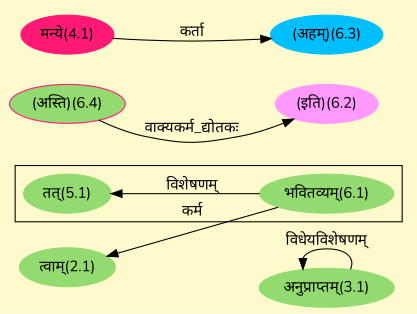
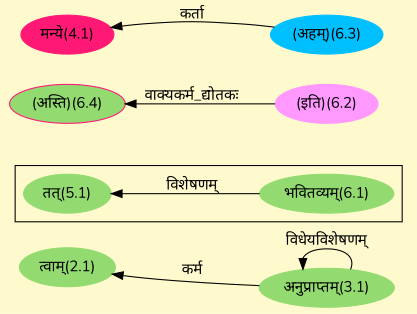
  digraph {
    bgcolor=lemonchiffon1
    compound=true
    fontname=Nunito
    rankdir=LR
    node [color="#93DB70" fontname=Nunito style=filled]
    edge [dir=back fontname=Nunito]
    n1 [label="तत्(5.1)"]
    n2 [label="भवितव्यम्(6.1)"]
    n3 [color="#FF1975" fillcolor="#93DB70" label="(अस्ति)(6.4)"]
    n4 [color="#FF1975" label="मन्ये(4.1)"]
    n5 [label="त्वाम्(2.1)"]
    n6 [label="अनुप्राप्तम्(3.1)"]
    n7 [color="#00BFFF" label="(अहम्)(6.3)"]
    n8 [color="#FF99FF" label="(इति)(6.2)"]
    subgraph cluster_1 {
      n1
      n2
    }
    n1 -> n2 [label="विशेषणम्"]
-   n5 -> n2 [label="कर्म"]
+   n5 -> n6 [label="कर्म"]
    n6 -> n6 [label="विधेयविशेषणम्"]
-   n7 -> n4 [label="कर्ता"]
-   n8 -> n3 [label="वाक्यकर्म_द्योतकः"]
+   n4 -> n7 [label="कर्ता"]
+   n3 -> n8 [label="वाक्यकर्म_द्योतकः"]
  }
